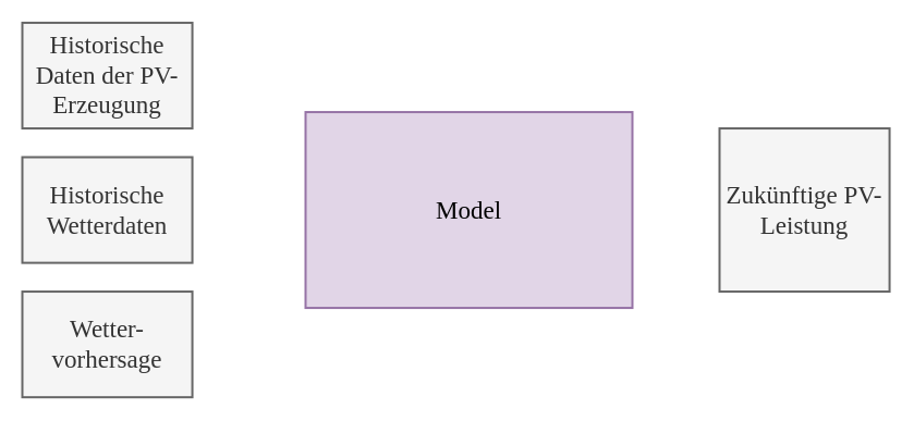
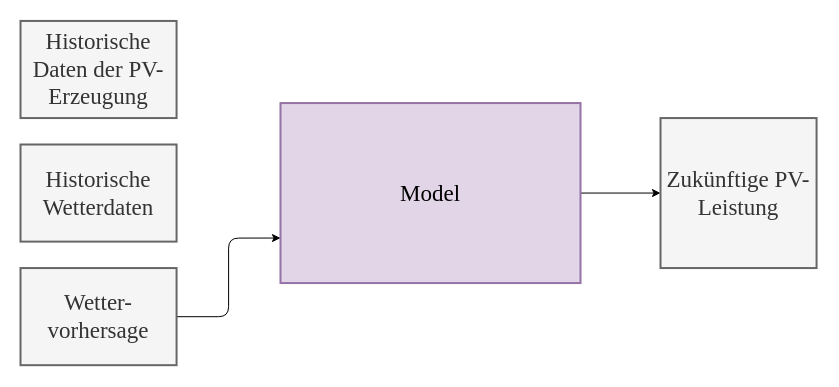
  <mxCell id="0" />
  <mxCell id="1" parent="0" />
+ <mxCell id="2" style="edgeStyle=none;html=1;entryX=0;entryY=0.5;entryDx=0;entryDy=0;fontSize=23;" edge="1" parent="1" source="3" target="4"><mxGeometry relative="1" as="geometry" /></mxCell>
  <mxCell id="3" value="Model" style="text;align=center;verticalAlign=middle;rounded=0;fontFamily=Garamond;html=1;whiteSpace=wrap;fontSize=23;rotation=0;strokeWidth=2;fillColor=#e1d5e7;strokeColor=#9673a6;" vertex="1" parent="1"><mxGeometry x="280" y="102.56" width="300" height="180" as="geometry" /></mxCell>
  <mxCell id="4" value="Zukünftige PV-Leistung" style="text;align=center;verticalAlign=middle;rounded=0;fontFamily=Garamond;html=1;whiteSpace=wrap;fontSize=23;rotation=0;strokeWidth=2;fillColor=#f5f5f5;fontColor=#333333;strokeColor=#666666;" vertex="1" parent="1"><mxGeometry x="660" y="117.56" width="156.07" height="150" as="geometry" /></mxCell>
  <mxCell id="5" value="Historische Daten der PV-Erzeugung" style="text;align=center;verticalAlign=middle;rounded=0;fontFamily=Garamond;html=1;whiteSpace=wrap;fontSize=23;rotation=0;strokeWidth=2;fillColor=#f5f5f5;fontColor=#333333;strokeColor=#666666;" vertex="1" parent="1"><mxGeometry x="20" y="20.44" width="156.07" height="97.12" as="geometry" /></mxCell>
  <mxCell id="6" value="Historische Wetterdaten" style="text;align=center;verticalAlign=middle;rounded=0;fontFamily=Garamond;html=1;whiteSpace=wrap;fontSize=23;rotation=0;strokeWidth=2;fillColor=#f5f5f5;fontColor=#333333;strokeColor=#666666;" vertex="1" parent="1"><mxGeometry x="20" y="144" width="156.07" height="97.12" as="geometry" /></mxCell>
+ <mxCell id="7" style="edgeStyle=orthogonalEdgeStyle;html=1;entryX=0;entryY=0.75;entryDx=0;entryDy=0;fontSize=23;" edge="1" parent="1" source="8" target="3"><mxGeometry relative="1" as="geometry" /></mxCell>
  <mxCell id="8" value="Wetter-vorhersage" style="text;align=center;verticalAlign=middle;rounded=0;fontFamily=Garamond;html=1;whiteSpace=wrap;fontSize=23;rotation=0;strokeWidth=2;fillColor=#f5f5f5;fontColor=#333333;strokeColor=#666666;" vertex="1" parent="1"><mxGeometry x="20" y="267.56" width="156.07" height="97.12" as="geometry" /></mxCell>
